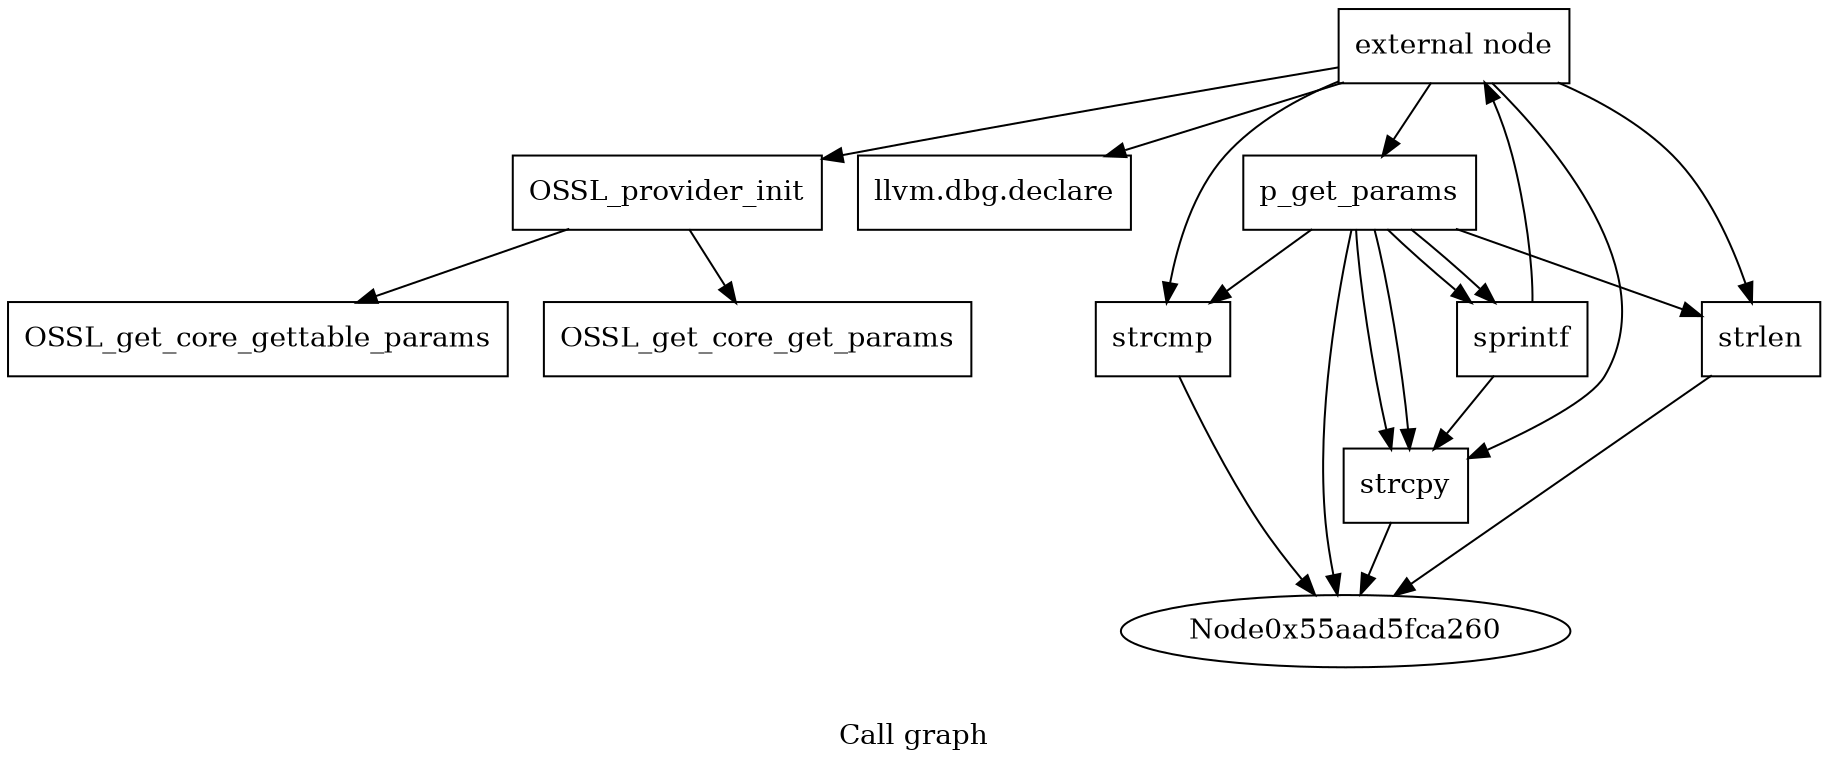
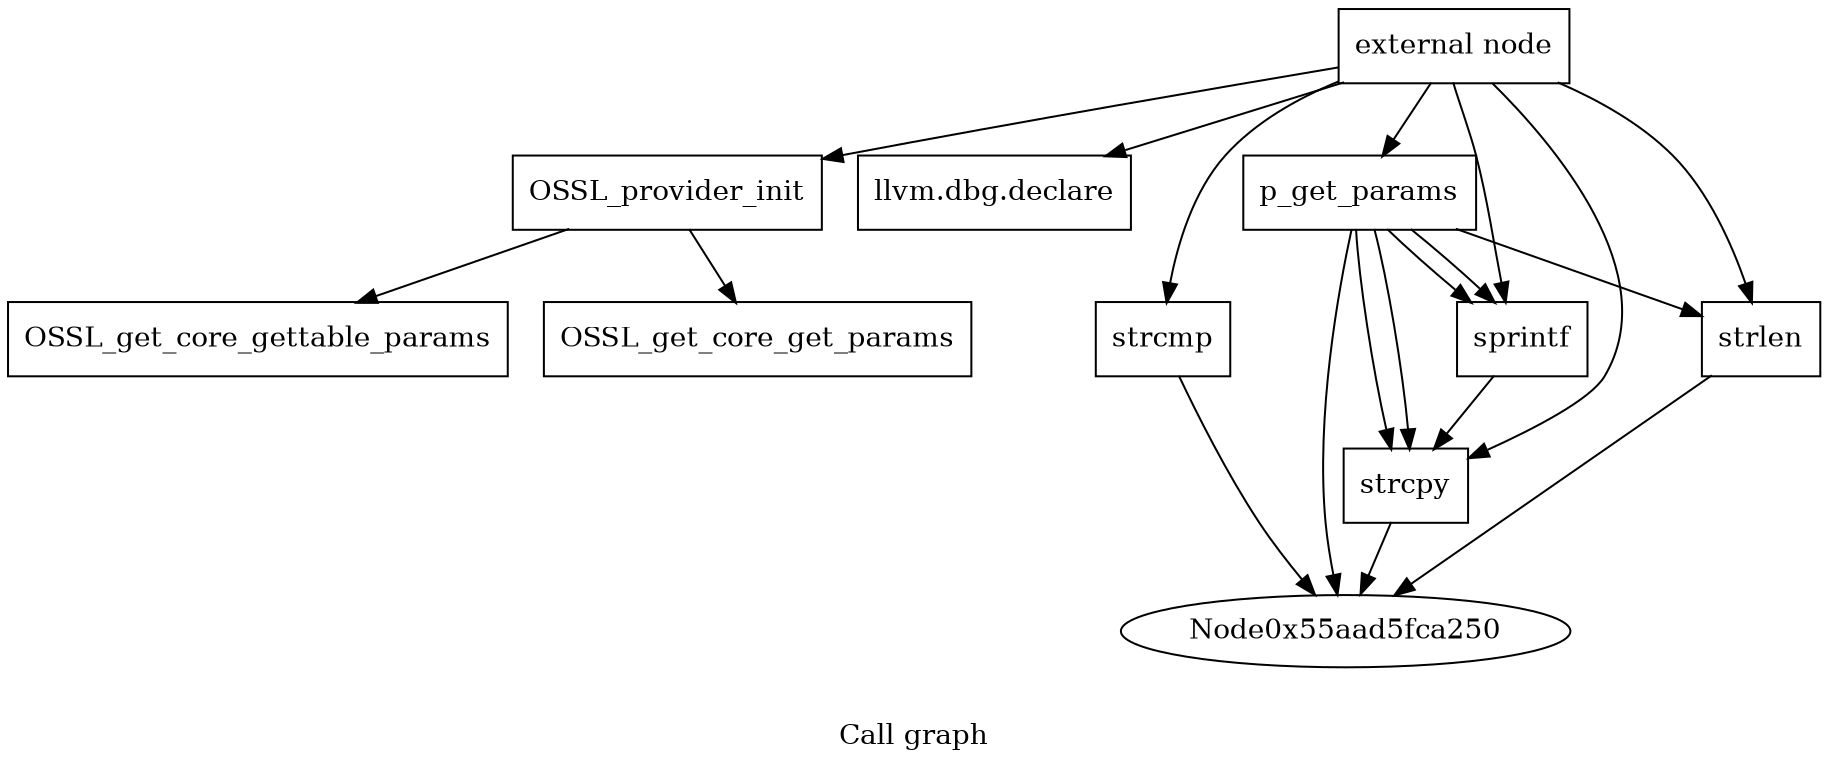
  digraph {
    label="Call graph"
    node [shape=record]
    n1 [label="{external node}"]
    n2 [label="{OSSL_provider_init}"]
    n3 [label="{llvm.dbg.declare}"]
    n4 [label="{p_get_params}"]
    n5 [label="{strcmp}"]
    n6 [label="{strcpy}"]
    n7 [label="{sprintf}"]
    n8 [label="{strlen}"]
    n9 [label="{OSSL_get_core_gettable_params}"]
    n10 [label="{OSSL_get_core_get_params}"]
-   Node0x55aad5fca250 [label=Node0x55aad5fca260 shape=""]
+   Node0x55aad5fca250 [shape=""]
    n1 -> n2
    n1 -> n3
    n1 -> n4
    n1 -> n5
    n1 -> n6
-   n7 -> n1
+   n1 -> n7
    n1 -> n8
    n2 -> n9
    n2 -> n10
-   n4 -> n5
    n4 -> n6
    n4 -> n6
    n4 -> n7
    n4 -> n7
    n4 -> n8
    n4 -> Node0x55aad5fca250
    n5 -> Node0x55aad5fca250
    n6 -> Node0x55aad5fca250
    n7 -> n6
    n8 -> Node0x55aad5fca250
  }
